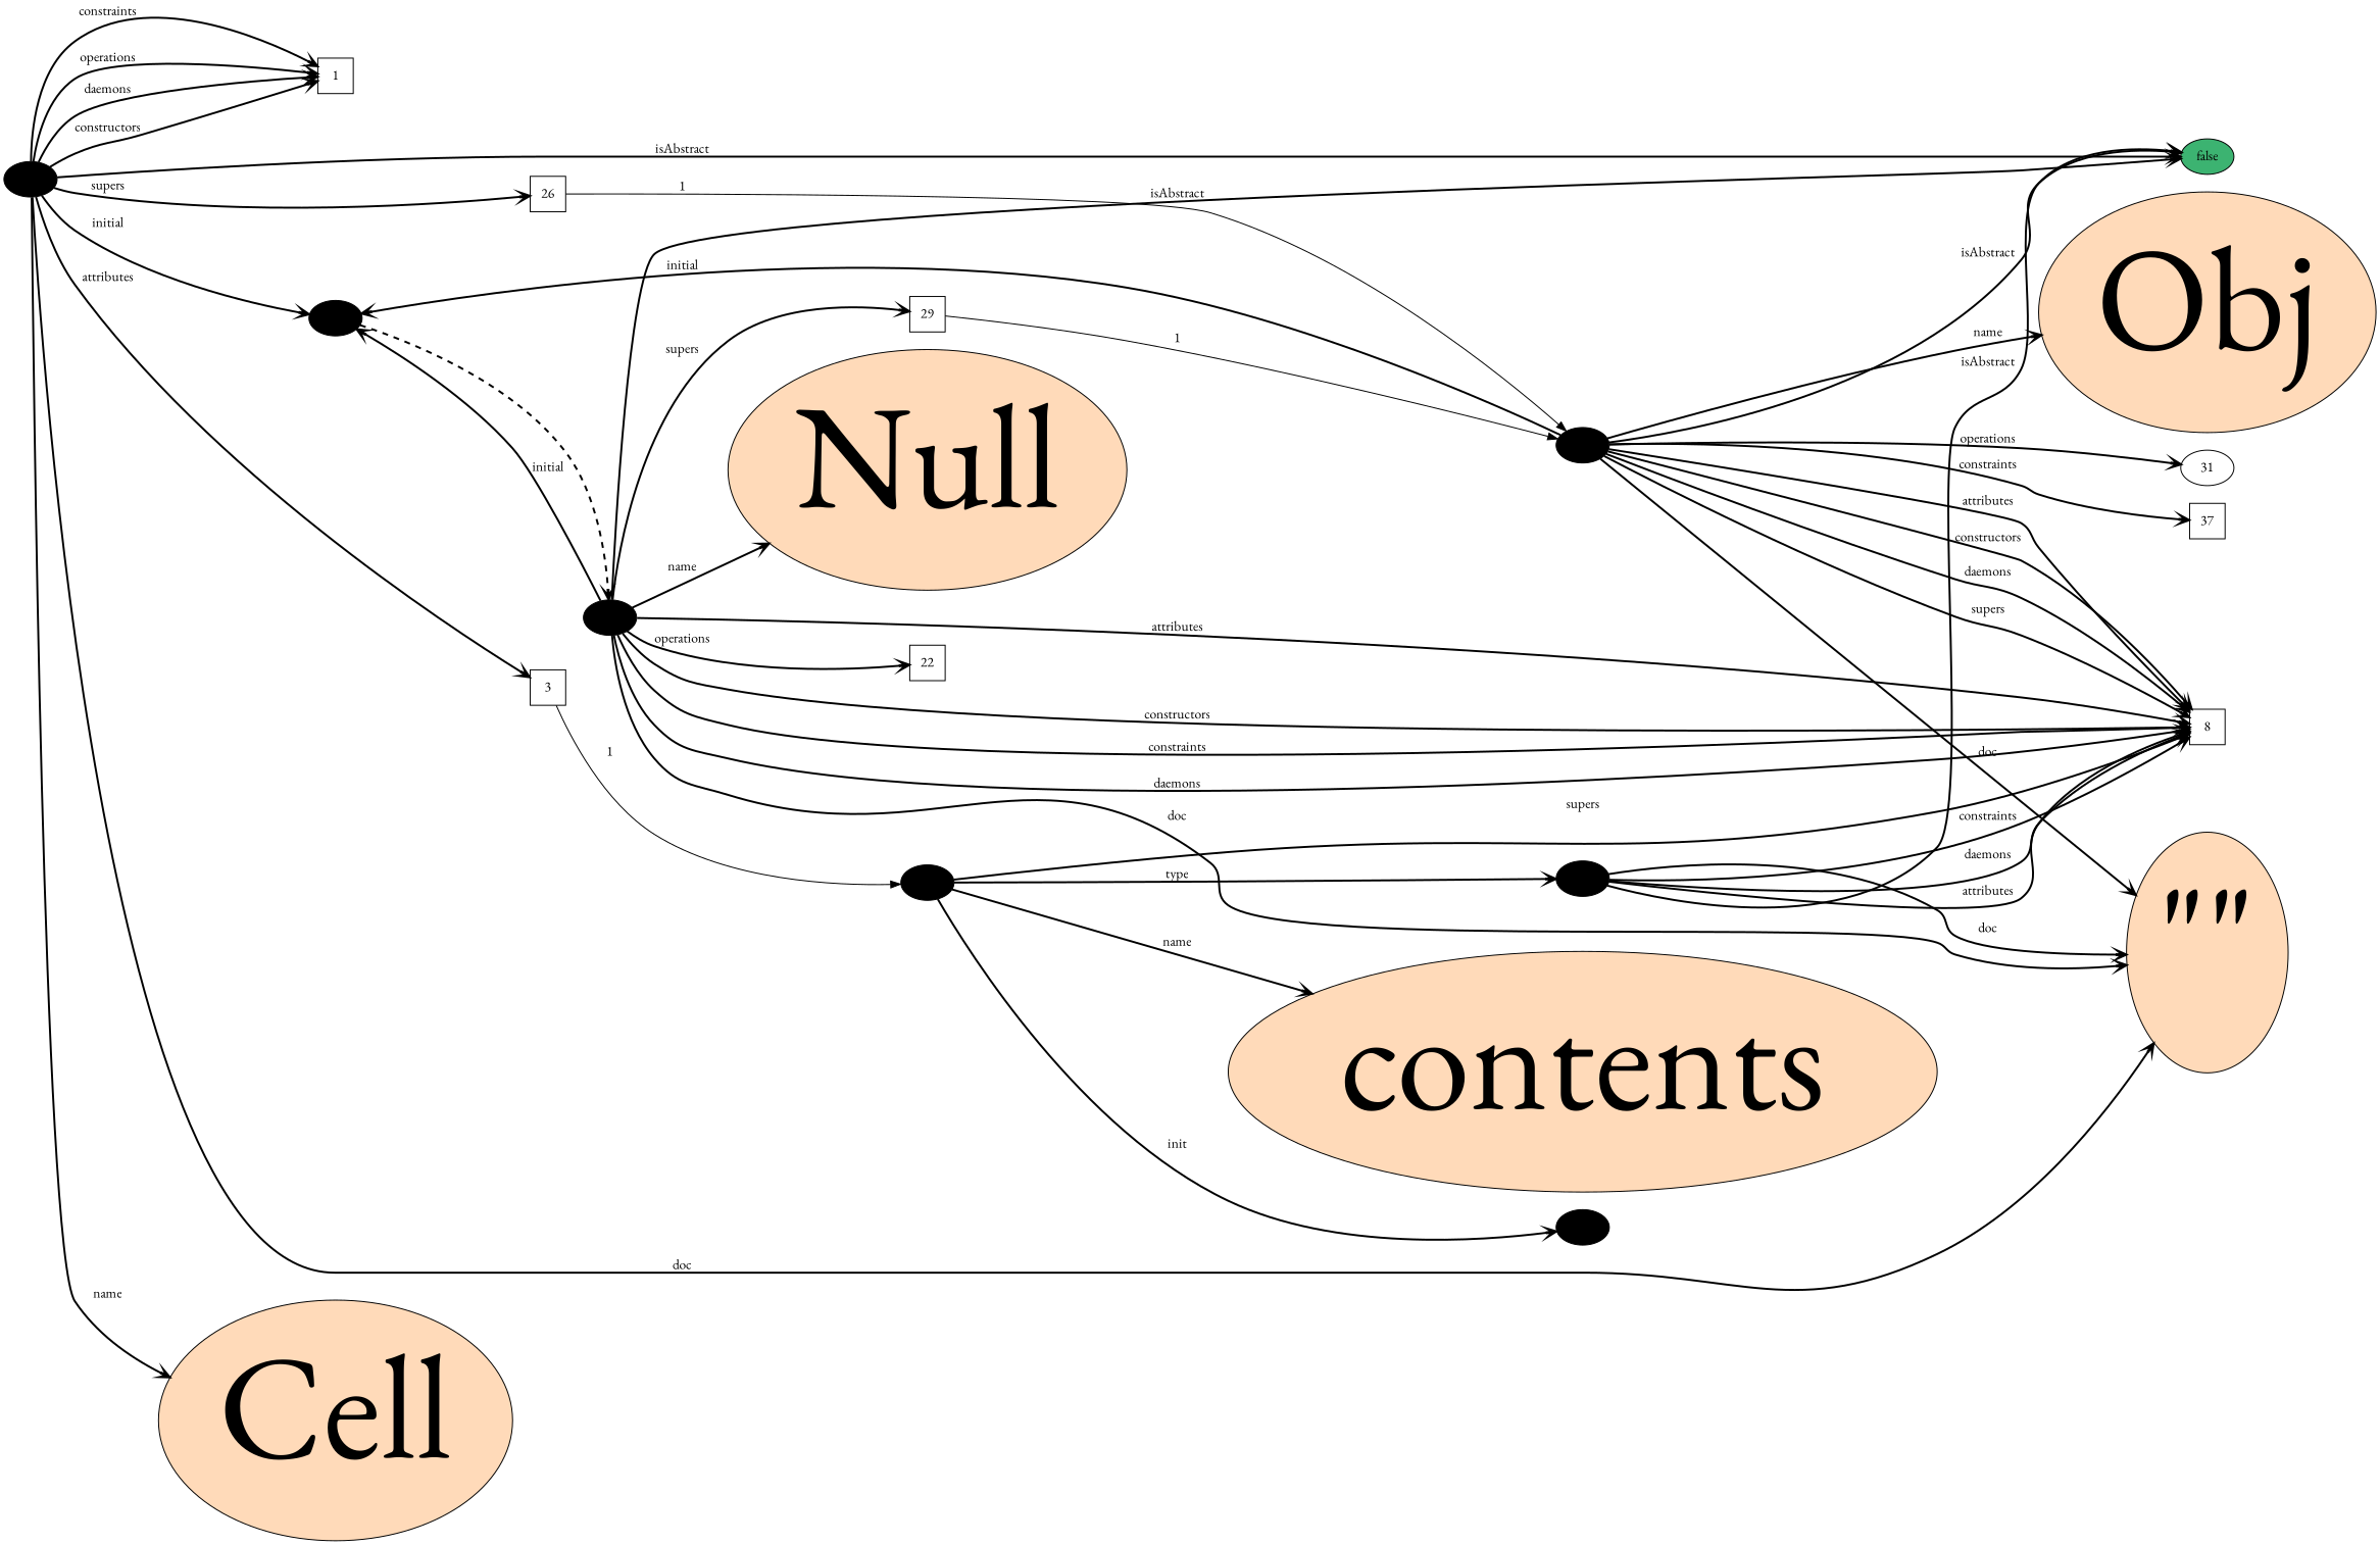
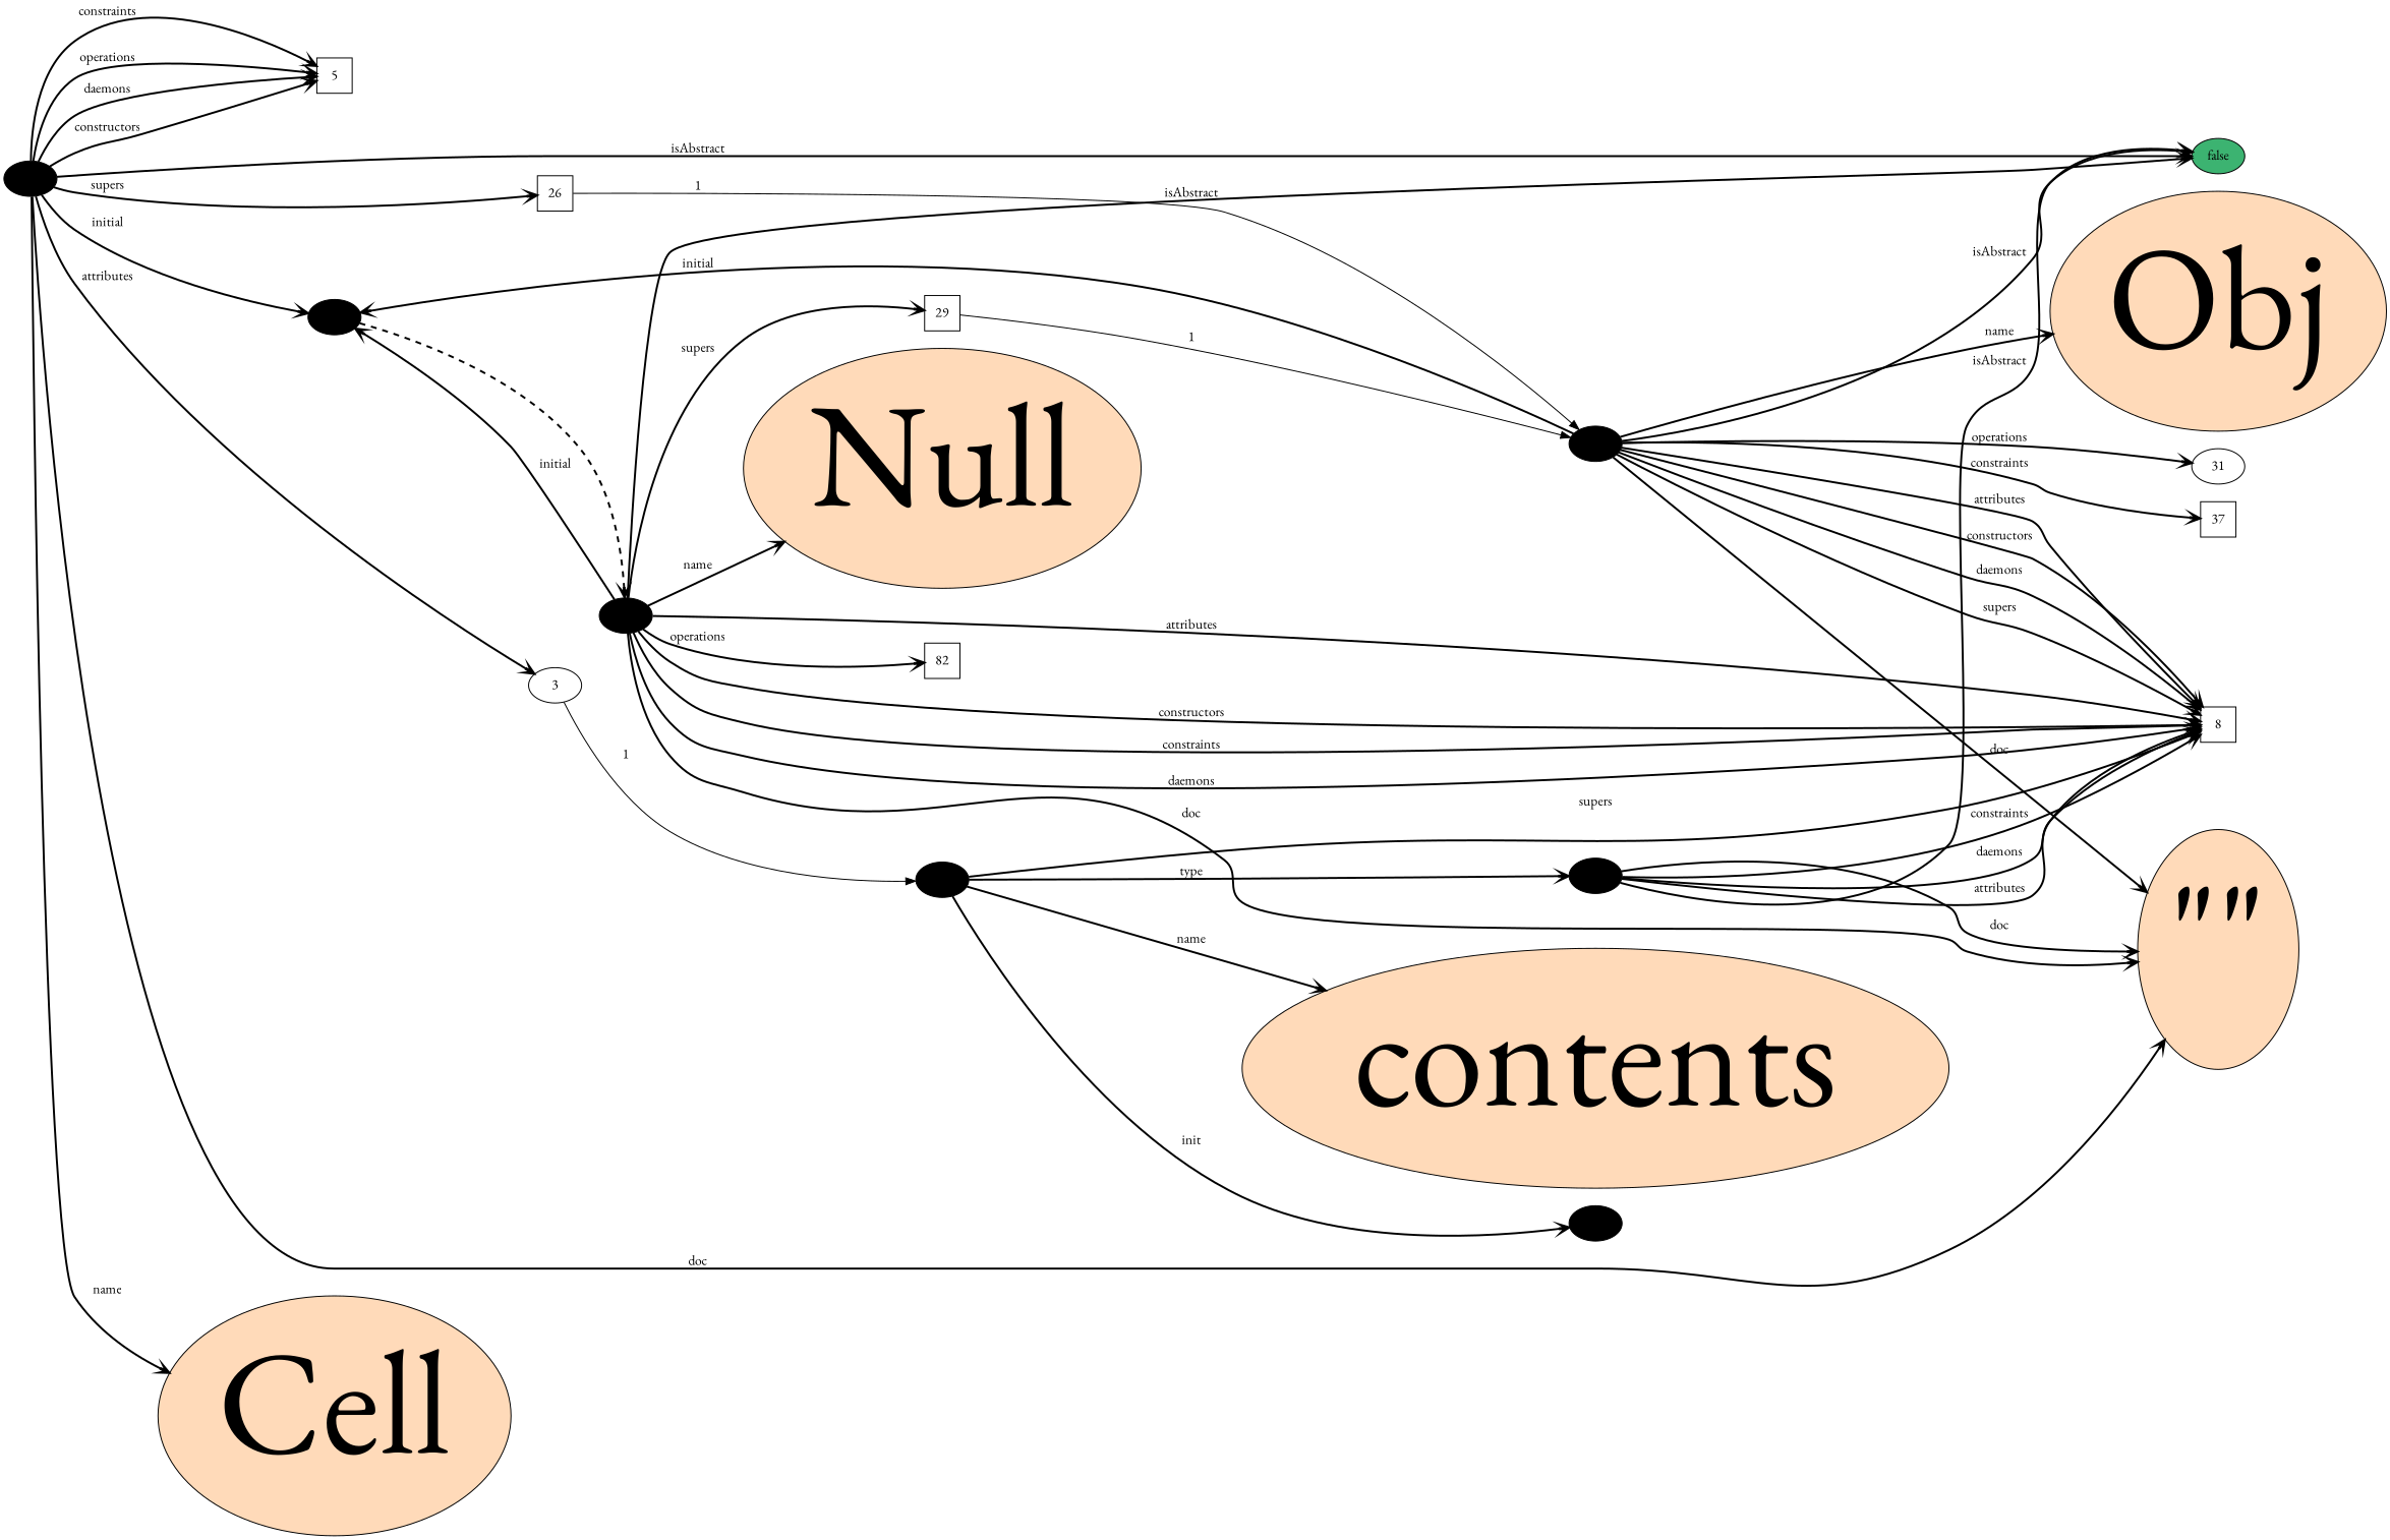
  digraph {
    fontname="EB Garamond"
    rankdir=LR
    node [fontname="EB Garamond" style=filled]
    edge [arrowhead=vee fontname="EB Garamond" penwidth=2]
    0 [fillcolor=black]
-   1 [shape=square style=""]
+   1 [shape=square label=5 style=""]
    n3 [fillcolor="#3CB371" label=false]
-   3 [shape=square style=""]
+   3 [shape=ellipse style=""]
    19 [fillcolor=black]
    n6 [fillcolor="#FFDAB9" label=<<font point-size="150">""</font>>]
    26 [shape=square style=""]
    n8 [fillcolor="#FFDAB9" label=<<font point-size="150">Cell</font>>]
    4 [fillcolor=black]
    20 [fillcolor=black]
    25 [fillcolor=black]
    n12 [fillcolor="#FFDAB9" label=<<font point-size="150">contents</font>>]
    6 [fillcolor=black]
    8 [shape=square style=""]
    15 [fillcolor=black]
    n16 [fillcolor="#FFDAB9" label=<<font point-size="150">Null</font>>]
-   22 [shape=square style=""]
+   22 [shape=square label=82 style=""]
    n18 [label=29 shape=square style=""]
    n19 [label=37 shape=square style=""]
    n20 [fillcolor="#FFDAB9" label=<<font point-size="150">Obj</font>>]
    31 [shape=ellipse style=""]
    0 -> 1 [label=daemons]
    0 -> 1 [label=constructors]
    0 -> 1 [label=constraints]
    0 -> 1 [label=operations]
    0 -> n3 [label=isAbstract]
    0 -> 3 [label=attributes]
    0 -> 19 [label=initial]
    0 -> n6 [label=doc]
    0 -> 26 [label=supers]
    0 -> n8 [label=name]
    3 -> 4 [label=1 arrowhead="" penwidth=""]
    19 -> 20 [style=dashed]
    26 -> 25 [label=1 arrowhead="" penwidth=""]
    4 -> n12 [label=name]
    4 -> 6 [label=type]
    4 -> 8 [label=supers]
    4 -> 15 [label=init]
    20 -> n3 [label=isAbstract]
    20 -> 19 [label=initial]
    20 -> n6 [label=doc]
    20 -> 8 [label=attributes]
    20 -> 8 [label=constructors]
    20 -> 8 [label=constraints]
    20 -> 8 [label=daemons]
    20 -> n16 [label=name]
    20 -> 22 [label=operations]
    20 -> n18 [label=supers]
    25 -> n3 [label=isAbstract]
    25 -> 19 [label=initial]
    25 -> n6 [label=doc]
    25 -> 8 [label=attributes]
    25 -> 8 [label=constructors]
    25 -> 8 [label=daemons]
    25 -> 8 [label=supers]
    25 -> n19 [label=constraints]
    25 -> n20 [label=name]
    25 -> 31 [label=operations]
    6 -> n3 [label=isAbstract]
    6 -> n6 [label=doc]
    6 -> 8 [label=attributes]
    6 -> 8 [label=constraints]
    6 -> 8 [label=daemons]
    n18 -> 25 [label=1 arrowhead="" penwidth=""]
  }
